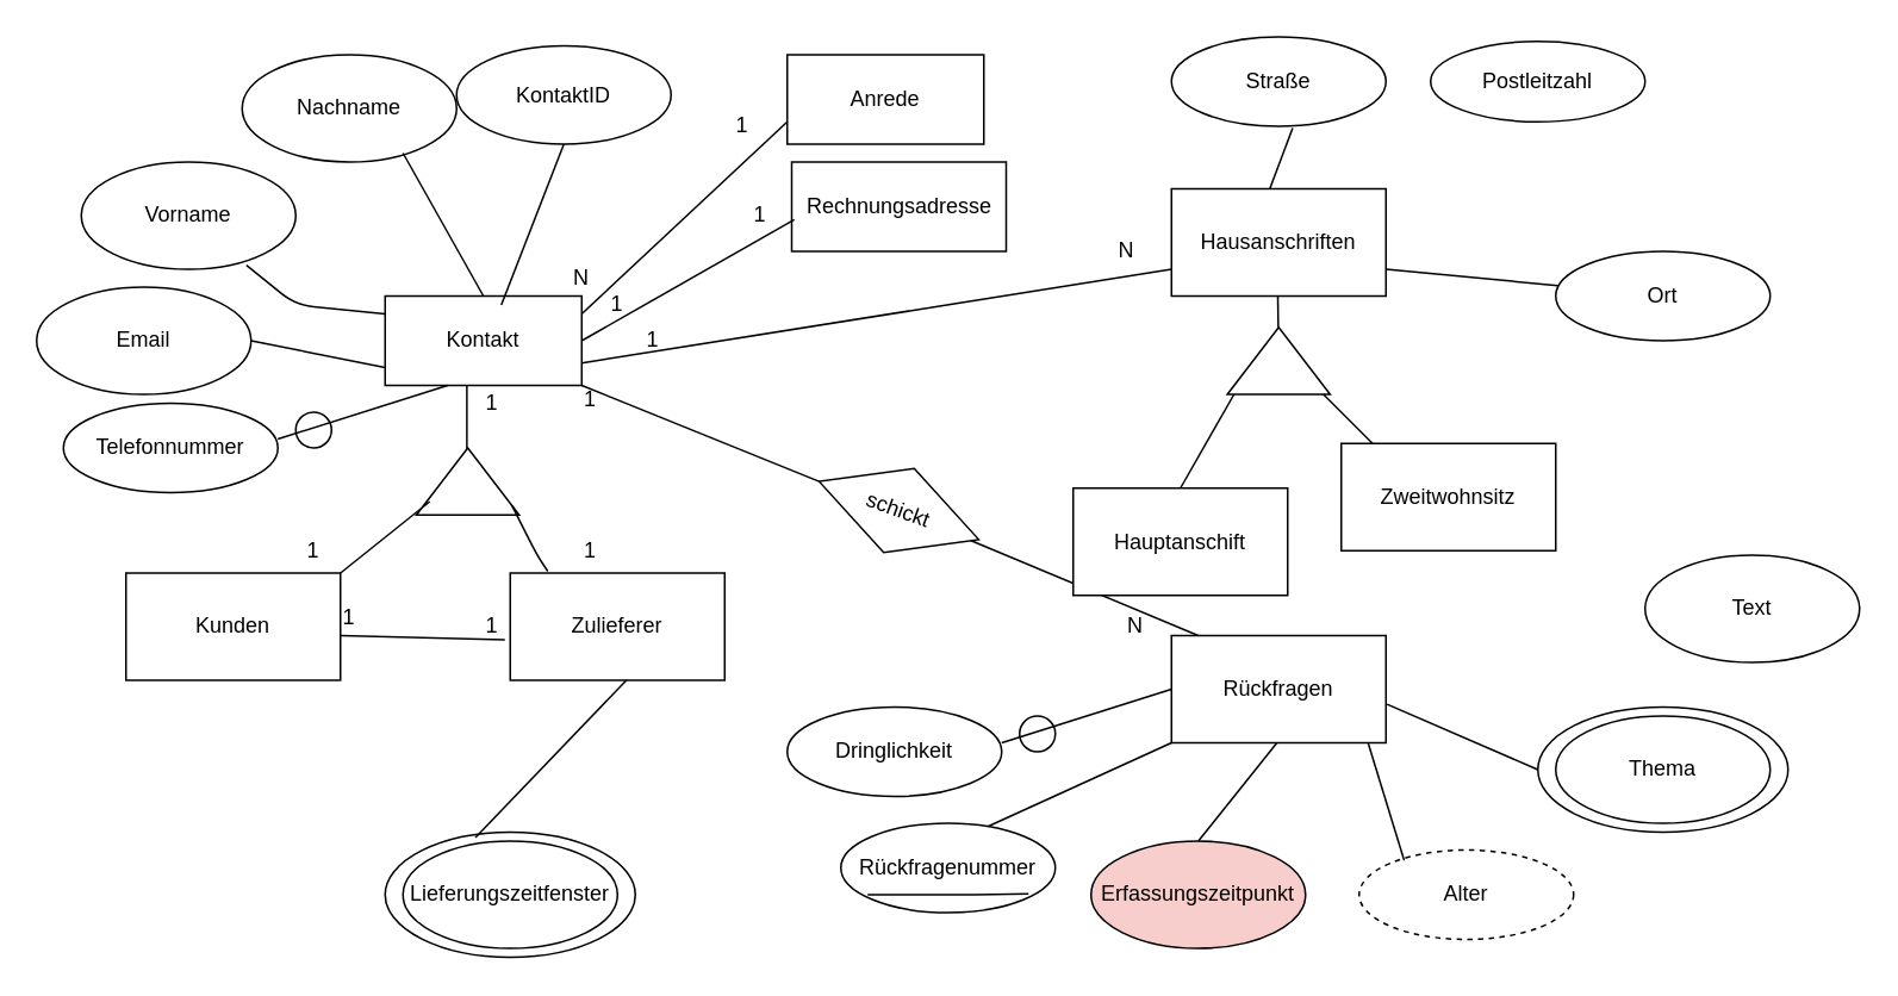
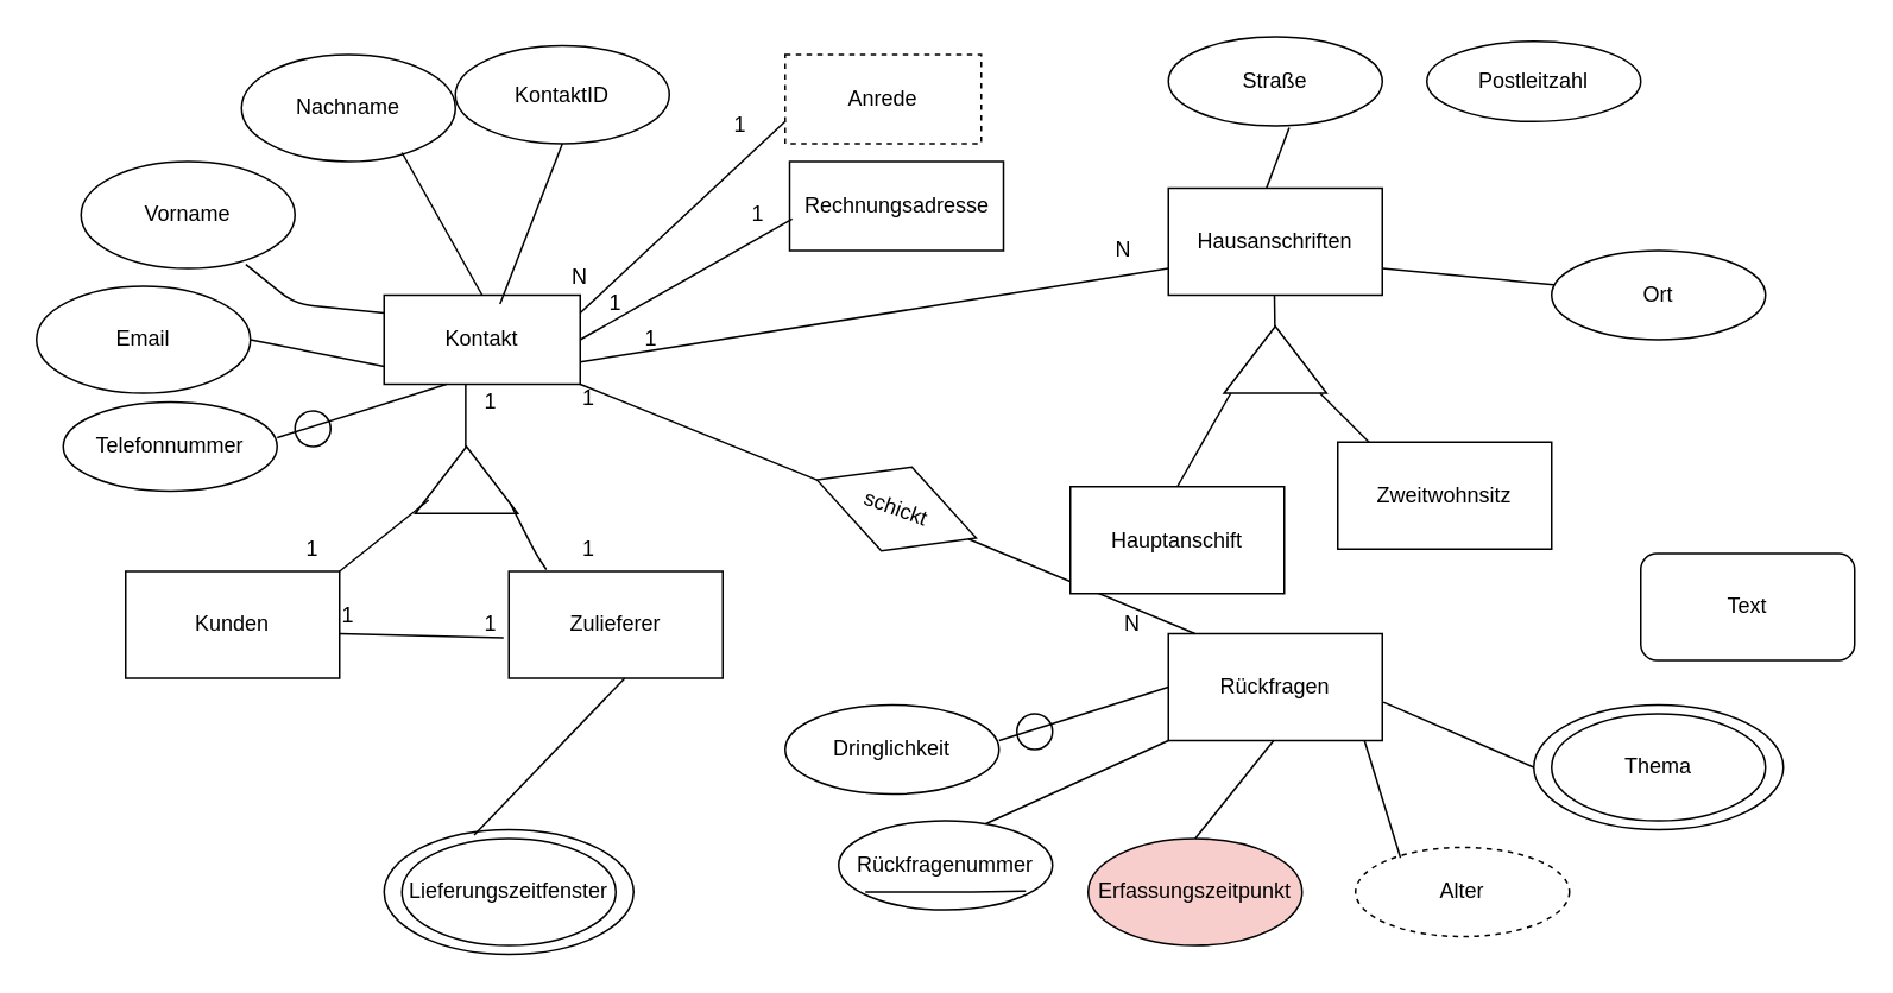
  <mxCell id="0" />
  <mxCell id="1" parent="0" />
  <mxCell id="2" value="Rückfragen" style="rounded=0;whiteSpace=wrap;html=1;" parent="1" vertex="1"><mxGeometry x="655" y="355" width="120" height="60" as="geometry" /></mxCell>
- <mxCell id="3" value="Text" style="ellipse;whiteSpace=wrap;html=1;rounded=0;" parent="1" vertex="1"><mxGeometry x="920" y="310" width="120" height="60" as="geometry" /></mxCell>
+ <mxCell id="3" value="Text" style="whiteSpace=wrap;html=1;rounded=1;" parent="1" vertex="1"><mxGeometry x="920" y="310" width="120" height="60" as="geometry" /></mxCell>
  <mxCell id="4" value="Thema" style="ellipse;whiteSpace=wrap;html=1;rounded=0;" parent="1" vertex="1"><mxGeometry x="870" y="400" width="120" height="60" as="geometry" /></mxCell>
  <mxCell id="5" value="Erfassungszeitpunkt" style="ellipse;whiteSpace=wrap;html=1;rounded=0;fillColor=#f8cecc;" parent="1" vertex="1"><mxGeometry x="610" y="470" width="120" height="60" as="geometry" /></mxCell>
  <mxCell id="6" value="Dringlichkeit" style="ellipse;whiteSpace=wrap;html=1;rounded=0;" parent="1" vertex="1"><mxGeometry x="440" y="395" width="120" height="50" as="geometry" /></mxCell>
  <mxCell id="7" value="" style="endArrow=none;html=1;exitX=1.005;exitY=0.64;exitDx=0;exitDy=0;exitPerimeter=0;" parent="1" edge="1" source="2"><mxGeometry width="50" height="50" relative="1" as="geometry"><mxPoint x="775" y="429.5" as="sourcePoint" /><mxPoint x="860" y="430" as="targetPoint" /></mxGeometry></mxCell>
  <mxCell id="8" value="" style="endArrow=none;html=1;exitX=0.5;exitY=0;exitDx=0;exitDy=0;" parent="1" edge="1" source="5"><mxGeometry width="50" height="50" relative="1" as="geometry"><mxPoint x="714" y="485" as="sourcePoint" /><mxPoint x="714" y="415" as="targetPoint" /><Array as="points" /></mxGeometry></mxCell>
  <mxCell id="9" value="" style="endArrow=none;html=1;exitX=0.667;exitY=0.056;exitDx=0;exitDy=0;exitPerimeter=0;" parent="1" source="10" edge="1"><mxGeometry width="50" height="50" relative="1" as="geometry"><mxPoint x="580" y="485" as="sourcePoint" /><mxPoint x="655" y="415" as="targetPoint" /></mxGeometry></mxCell>
  <mxCell id="10" value="Rückfragenummer" style="ellipse;whiteSpace=wrap;html=1;rounded=0;" parent="1" vertex="1"><mxGeometry x="470" y="460" width="120" height="50" as="geometry" /></mxCell>
  <mxCell id="11" value="" style="endArrow=none;html=1;" parent="1" edge="1"><mxGeometry width="50" height="50" relative="1" as="geometry"><mxPoint x="485" y="500" as="sourcePoint" /><mxPoint x="575" y="499.5" as="targetPoint" /><Array as="points"><mxPoint x="545" y="500" /></Array></mxGeometry></mxCell>
  <mxCell id="12" value="Alter" style="ellipse;whiteSpace=wrap;html=1;strokeColor=#000000;fillColor=none;gradientColor=none;dashed=1;" parent="1" vertex="1"><mxGeometry x="760" y="475" width="120" height="50" as="geometry" /></mxCell>
  <mxCell id="13" value="" style="endArrow=none;html=1;exitX=1;exitY=0.5;exitDx=0;exitDy=0;entryX=0.21;entryY=0.116;entryDx=0;entryDy=0;entryPerimeter=0;" parent="1" target="12" edge="1"><mxGeometry width="50" height="50" relative="1" as="geometry"><mxPoint x="765" y="415" as="sourcePoint" /><mxPoint x="850" y="475" as="targetPoint" /></mxGeometry></mxCell>
  <mxCell id="14" value="" style="ellipse;whiteSpace=wrap;html=1;strokeColor=#000000;fillColor=none;gradientColor=none;" parent="1" vertex="1"><mxGeometry x="860" y="395" width="140" height="70" as="geometry" /></mxCell>
  <mxCell id="15" value="" style="ellipse;whiteSpace=wrap;html=1;aspect=fixed;strokeColor=#000000;fillColor=none;gradientColor=none;" parent="1" vertex="1"><mxGeometry x="570" y="400" width="20" height="20" as="geometry" /></mxCell>
  <mxCell id="16" value="" style="endArrow=none;html=1;entryX=0;entryY=0.5;entryDx=0;entryDy=0;" parent="1" target="2" edge="1"><mxGeometry width="50" height="50" relative="1" as="geometry"><mxPoint x="560" y="415" as="sourcePoint" /><mxPoint x="610" y="365" as="targetPoint" /></mxGeometry></mxCell>
  <mxCell id="17" value="Kontakt" style="rounded=0;whiteSpace=wrap;html=1;strokeColor=#000000;fillColor=none;gradientColor=none;" parent="1" vertex="1"><mxGeometry x="215" y="165" width="110" height="50" as="geometry" /></mxCell>
  <mxCell id="18" value="" style="endArrow=none;html=1;entryX=0;entryY=0.25;entryDx=0;entryDy=0;" parent="1" source="29" edge="1"><mxGeometry width="50" height="50" relative="1" as="geometry"><mxPoint x="550" y="280" as="sourcePoint" /><mxPoint x="670" y="355" as="targetPoint" /></mxGeometry></mxCell>
  <mxCell id="19" value="1" style="text;html=1;strokeColor=none;fillColor=none;align=center;verticalAlign=middle;whiteSpace=wrap;rounded=0;" parent="1" vertex="1"><mxGeometry x="310" y="205" width="40" height="35" as="geometry" /></mxCell>
  <mxCell id="20" value="N" style="text;html=1;strokeColor=none;fillColor=none;align=center;verticalAlign=middle;whiteSpace=wrap;rounded=0;" parent="1" vertex="1"><mxGeometry x="615" y="340" width="40" height="20" as="geometry" /></mxCell>
  <mxCell id="21" value="Email" style="ellipse;whiteSpace=wrap;html=1;rounded=0;fillColor=none;" parent="1" vertex="1"><mxGeometry x="20" y="160" width="120" height="60" as="geometry" /></mxCell>
  <mxCell id="22" value="Vorname" style="ellipse;whiteSpace=wrap;html=1;rounded=0;fillColor=none;" parent="1" vertex="1"><mxGeometry x="45" y="90" width="120" height="60" as="geometry" /></mxCell>
  <mxCell id="23" value="Nachname" style="ellipse;whiteSpace=wrap;html=1;rounded=0;fillColor=none;" parent="1" vertex="1"><mxGeometry x="135" y="30" width="120" height="60" as="geometry" /></mxCell>
  <mxCell id="24" value="" style="endArrow=none;html=1;entryX=0.5;entryY=0;entryDx=0;entryDy=0;" parent="1" target="17" edge="1"><mxGeometry width="50" height="50" relative="1" as="geometry"><mxPoint x="225" y="85" as="sourcePoint" /><mxPoint x="275" y="35" as="targetPoint" /></mxGeometry></mxCell>
  <mxCell id="25" value="" style="endArrow=none;html=1;entryX=0.5;entryY=0;entryDx=0;entryDy=0;exitX=1;exitY=0.5;exitDx=0;exitDy=0;" parent="1" source="21" edge="1"><mxGeometry width="50" height="50" relative="1" as="geometry"><mxPoint x="170" y="125" as="sourcePoint" /><mxPoint x="215" y="205" as="targetPoint" /></mxGeometry></mxCell>
  <mxCell id="26" value="" style="endArrow=none;html=1;entryX=0.5;entryY=0;entryDx=0;entryDy=0;exitX=0.77;exitY=0.963;exitDx=0;exitDy=0;exitPerimeter=0;" parent="1" source="22" edge="1"><mxGeometry width="50" height="50" relative="1" as="geometry"><mxPoint x="140" y="160" as="sourcePoint" /><mxPoint x="215" y="175" as="targetPoint" /><Array as="points"><mxPoint x="165" y="170" /></Array></mxGeometry></mxCell>
- <mxCell id="27" value="Anrede" style="rounded=0;whiteSpace=wrap;html=1;strokeColor=#000000;fillColor=none;gradientColor=none;" parent="1" vertex="1"><mxGeometry x="440" y="30" width="110" height="50" as="geometry" /></mxCell>
+ <mxCell id="27" value="Anrede" style="rounded=0;whiteSpace=wrap;html=1;strokeColor=#000000;fillColor=none;gradientColor=none;dashed=1;" parent="1" vertex="1"><mxGeometry x="440" y="30" width="110" height="50" as="geometry" /></mxCell>
  <mxCell id="28" value="" style="endArrow=none;html=1;entryX=0.5;entryY=0;entryDx=0;entryDy=0;exitX=0;exitY=0.75;exitDx=0;exitDy=0;" parent="1" source="27" edge="1"><mxGeometry width="50" height="50" relative="1" as="geometry"><mxPoint x="280" y="95" as="sourcePoint" /><mxPoint x="325" y="175" as="targetPoint" /></mxGeometry></mxCell>
  <mxCell id="29" value="schickt" style="rhombus;whiteSpace=wrap;html=1;strokeColor=#000000;gradientColor=none;rotation=20;" parent="1" vertex="1"><mxGeometry x="455" y="260" width="95" height="50" as="geometry" /></mxCell>
  <mxCell id="30" value="" style="endArrow=none;html=1;entryX=0;entryY=0.5;entryDx=0;entryDy=0;exitX=1;exitY=1;exitDx=0;exitDy=0;" parent="1" source="17" target="29" edge="1"><mxGeometry width="50" height="50" relative="1" as="geometry"><mxPoint x="485" y="175" as="sourcePoint" /><mxPoint x="670" y="355" as="targetPoint" /></mxGeometry></mxCell>
  <mxCell id="31" value="Telefonnummer" style="ellipse;whiteSpace=wrap;html=1;rounded=0;" parent="1" vertex="1"><mxGeometry x="35" y="225" width="120" height="50" as="geometry" /></mxCell>
  <mxCell id="32" value="" style="ellipse;whiteSpace=wrap;html=1;aspect=fixed;strokeColor=#000000;fillColor=none;gradientColor=none;" parent="1" vertex="1"><mxGeometry x="165" y="230" width="20" height="20" as="geometry" /></mxCell>
  <mxCell id="33" value="" style="endArrow=none;html=1;entryX=0;entryY=0.5;entryDx=0;entryDy=0;" parent="1" edge="1"><mxGeometry width="50" height="50" relative="1" as="geometry"><mxPoint x="155" y="245" as="sourcePoint" /><mxPoint x="250" y="215" as="targetPoint" /></mxGeometry></mxCell>
  <mxCell id="34" value="KontaktID" style="ellipse;whiteSpace=wrap;html=1;strokeColor=#000000;fillColor=#ffffff;gradientColor=none;" parent="1" vertex="1"><mxGeometry x="255" y="25" width="120" height="55" as="geometry" /></mxCell>
  <mxCell id="35" value="" style="endArrow=none;html=1;exitX=0.5;exitY=1;exitDx=0;exitDy=0;" parent="1" source="34" edge="1"><mxGeometry width="50" height="50" relative="1" as="geometry"><mxPoint x="205" y="265" as="sourcePoint" /><mxPoint x="280" y="170" as="targetPoint" /></mxGeometry></mxCell>
  <mxCell id="36" value="1" style="text;html=1;strokeColor=none;fillColor=none;align=center;verticalAlign=middle;whiteSpace=wrap;rounded=0;" parent="1" vertex="1"><mxGeometry x="395" y="60" width="40" height="20" as="geometry" /></mxCell>
  <mxCell id="37" value="N" style="text;html=1;strokeColor=none;fillColor=none;align=center;verticalAlign=middle;whiteSpace=wrap;rounded=0;" parent="1" vertex="1"><mxGeometry x="305" y="145" width="40" height="20" as="geometry" /></mxCell>
  <mxCell id="38" value="" style="endArrow=none;html=1;" parent="1" edge="1"><mxGeometry width="50" height="50" relative="1" as="geometry"><mxPoint x="260.75" y="260" as="sourcePoint" /><mxPoint x="260.75" y="215" as="targetPoint" /></mxGeometry></mxCell>
  <mxCell id="39" value="" style="triangle;whiteSpace=wrap;html=1;strokeColor=#000000;fillColor=#ffffff;gradientColor=none;rotation=-90;" parent="1" vertex="1"><mxGeometry x="242.5" y="240" width="37.5" height="57.5" as="geometry" /></mxCell>
  <mxCell id="40" value="" style="endArrow=none;html=1;" parent="1" edge="1"><mxGeometry width="50" height="50" relative="1" as="geometry"><mxPoint x="177.5" y="330" as="sourcePoint" /><mxPoint x="240" y="280" as="targetPoint" /></mxGeometry></mxCell>
  <mxCell id="41" value="" style="endArrow=none;html=1;entryX=0.141;entryY=0.93;entryDx=0;entryDy=0;entryPerimeter=0;exitX=0.175;exitY=-0.017;exitDx=0;exitDy=0;exitPerimeter=0;" parent="1" target="39" edge="1" source="43"><mxGeometry width="50" height="50" relative="1" as="geometry"><mxPoint x="307.5" y="335" as="sourcePoint" /><mxPoint x="290" y="290" as="targetPoint" /><Array as="points"><mxPoint x="300" y="310" /></Array></mxGeometry></mxCell>
  <mxCell id="42" value="Kunden" style="rounded=0;whiteSpace=wrap;html=1;strokeColor=#000000;fillColor=#ffffff;gradientColor=none;" parent="1" vertex="1"><mxGeometry x="70" y="320" width="120" height="60" as="geometry" /></mxCell>
  <mxCell id="43" value="Zulieferer" style="rounded=0;whiteSpace=wrap;html=1;strokeColor=#000000;fillColor=#ffffff;gradientColor=none;" parent="1" vertex="1"><mxGeometry x="285" y="320" width="120" height="60" as="geometry" /></mxCell>
  <mxCell id="44" value="1" style="text;html=1;strokeColor=none;fillColor=none;align=center;verticalAlign=middle;whiteSpace=wrap;rounded=0;" parent="1" vertex="1"><mxGeometry x="155" y="297.5" width="40" height="20" as="geometry" /></mxCell>
  <mxCell id="45" value="1" style="text;html=1;strokeColor=none;fillColor=none;align=center;verticalAlign=middle;whiteSpace=wrap;rounded=0;" vertex="1" parent="1"><mxGeometry x="310" y="297.5" width="40" height="20" as="geometry" /></mxCell>
  <mxCell id="46" value="1" style="text;html=1;strokeColor=none;fillColor=none;align=center;verticalAlign=middle;whiteSpace=wrap;rounded=0;" vertex="1" parent="1"><mxGeometry x="255" y="215" width="40" height="20" as="geometry" /></mxCell>
  <mxCell id="47" value="" style="endArrow=none;html=1;entryX=-0.025;entryY=0.623;entryDx=0;entryDy=0;entryPerimeter=0;" edge="1" parent="1" target="43"><mxGeometry width="50" height="50" relative="1" as="geometry"><mxPoint x="190" y="355" as="sourcePoint" /><mxPoint x="240" y="305" as="targetPoint" /></mxGeometry></mxCell>
  <mxCell id="48" value="1" style="text;html=1;strokeColor=none;fillColor=none;align=center;verticalAlign=middle;whiteSpace=wrap;rounded=0;" vertex="1" parent="1"><mxGeometry x="175" y="335" width="40" height="20" as="geometry" /></mxCell>
  <mxCell id="49" value="1" style="text;html=1;strokeColor=none;fillColor=none;align=center;verticalAlign=middle;whiteSpace=wrap;rounded=0;" vertex="1" parent="1"><mxGeometry x="255" y="340" width="40" height="20" as="geometry" /></mxCell>
  <mxCell id="50" value="Lieferungszeitfenster" style="ellipse;whiteSpace=wrap;html=1;rounded=0;" vertex="1" parent="1"><mxGeometry x="225" y="470" width="120" height="60" as="geometry" /></mxCell>
  <mxCell id="51" value="" style="ellipse;whiteSpace=wrap;html=1;strokeColor=#000000;fillColor=none;gradientColor=none;" vertex="1" parent="1"><mxGeometry x="215" y="465" width="140" height="70" as="geometry" /></mxCell>
  <mxCell id="52" value="" style="endArrow=none;html=1;exitX=0.361;exitY=0.043;exitDx=0;exitDy=0;exitPerimeter=0;" edge="1" parent="1" source="51"><mxGeometry width="50" height="50" relative="1" as="geometry"><mxPoint x="300" y="430" as="sourcePoint" /><mxPoint x="350" y="380" as="targetPoint" /></mxGeometry></mxCell>
  <mxCell id="53" value="Rechnungsadresse" style="rectangle;whiteSpace=wrap;html=1;strokeColor=#000000;fillColor=#ffffff;gradientColor=none;" vertex="1" parent="1"><mxGeometry x="442.5" y="90" width="120" height="50" as="geometry" /></mxCell>
  <mxCell id="54" value="" style="endArrow=none;html=1;entryX=0.012;entryY=0.644;entryDx=0;entryDy=0;exitX=1;exitY=0.5;exitDx=0;exitDy=0;entryPerimeter=0;" edge="1" parent="1" source="17" target="53"><mxGeometry width="50" height="50" relative="1" as="geometry"><mxPoint x="325" y="200" as="sourcePoint" /><mxPoint x="375" y="150" as="targetPoint" /></mxGeometry></mxCell>
  <mxCell id="55" value="Hausanschriften" style="rounded=0;whiteSpace=wrap;html=1;strokeColor=#000000;fillColor=#ffffff;gradientColor=none;" vertex="1" parent="1"><mxGeometry x="655" y="105" width="120" height="60" as="geometry" /></mxCell>
  <mxCell id="56" value="" style="endArrow=none;html=1;exitX=1;exitY=0.75;exitDx=0;exitDy=0;entryX=0;entryY=0.75;entryDx=0;entryDy=0;" edge="1" parent="1" source="17" target="55"><mxGeometry width="50" height="50" relative="1" as="geometry"><mxPoint x="325" y="202.5" as="sourcePoint" /><mxPoint x="530" y="160" as="targetPoint" /></mxGeometry></mxCell>
  <mxCell id="57" value="Straße" style="ellipse;whiteSpace=wrap;html=1;rounded=0;" vertex="1" parent="1"><mxGeometry x="655" y="20" width="120" height="50" as="geometry" /></mxCell>
  <mxCell id="58" value="Postleitzahl" style="ellipse;whiteSpace=wrap;html=1;rounded=0;" vertex="1" parent="1"><mxGeometry x="800" y="22.5" width="120" height="45" as="geometry" /></mxCell>
  <mxCell id="59" value="" style="endArrow=none;html=1;exitX=1;exitY=0.75;exitDx=0;exitDy=0;" edge="1" parent="1" source="55"><mxGeometry width="50" height="50" relative="1" as="geometry"><mxPoint x="790" y="205" as="sourcePoint" /><mxPoint x="880" y="160" as="targetPoint" /></mxGeometry></mxCell>
  <mxCell id="60" value="Ort" style="ellipse;whiteSpace=wrap;html=1;rounded=0;" vertex="1" parent="1"><mxGeometry x="870" y="140" width="120" height="50" as="geometry" /></mxCell>
  <mxCell id="61" value="N" style="text;html=1;strokeColor=none;fillColor=none;align=center;verticalAlign=middle;whiteSpace=wrap;rounded=0;" vertex="1" parent="1"><mxGeometry x="610" y="130" width="40" height="20" as="geometry" /></mxCell>
  <mxCell id="62" value="1" style="text;html=1;strokeColor=none;fillColor=none;align=center;verticalAlign=middle;whiteSpace=wrap;rounded=0;" vertex="1" parent="1"><mxGeometry x="345" y="180" width="40" height="20" as="geometry" /></mxCell>
  <mxCell id="63" value="" style="endArrow=none;html=1;" edge="1" parent="1"><mxGeometry width="50" height="50" relative="1" as="geometry"><mxPoint x="715" y="200" as="sourcePoint" /><mxPoint x="714.5" y="165" as="targetPoint" /></mxGeometry></mxCell>
  <mxCell id="64" value="" style="triangle;whiteSpace=wrap;html=1;strokeColor=#000000;fillColor=#ffffff;gradientColor=none;rotation=-90;" vertex="1" parent="1"><mxGeometry x="696.25" y="172.5" width="37.5" height="57.5" as="geometry" /></mxCell>
  <mxCell id="65" value="" style="endArrow=none;html=1;entryX=0.565;entryY=1.02;entryDx=0;entryDy=0;entryPerimeter=0;" edge="1" parent="1" target="57"><mxGeometry width="50" height="50" relative="1" as="geometry"><mxPoint x="710" y="105" as="sourcePoint" /><mxPoint x="775.44" y="51.195" as="targetPoint" /></mxGeometry></mxCell>
  <mxCell id="66" value="Hauptanschift" style="rounded=0;whiteSpace=wrap;html=1;strokeColor=#000000;fillColor=#ffffff;gradientColor=none;" vertex="1" parent="1"><mxGeometry x="600" y="272.5" width="120" height="60" as="geometry" /></mxCell>
  <mxCell id="67" value="" style="endArrow=none;html=1;exitX=0.5;exitY=0;exitDx=0;exitDy=0;" edge="1" parent="1" source="66"><mxGeometry width="50" height="50" relative="1" as="geometry"><mxPoint x="633.75" y="270" as="sourcePoint" /><mxPoint x="690" y="220" as="targetPoint" /></mxGeometry></mxCell>
  <mxCell id="68" value="" style="endArrow=none;html=1;" edge="1" parent="1"><mxGeometry width="50" height="50" relative="1" as="geometry"><mxPoint x="770" y="250" as="sourcePoint" /><mxPoint x="740" y="220" as="targetPoint" /><Array as="points" /></mxGeometry></mxCell>
  <mxCell id="69" value="Zweitwohnsitz" style="rounded=0;whiteSpace=wrap;html=1;strokeColor=#000000;fillColor=#ffffff;gradientColor=none;" vertex="1" parent="1"><mxGeometry x="750" y="247.5" width="120" height="60" as="geometry" /></mxCell>
  <mxCell id="70" value="1" style="text;html=1;strokeColor=none;fillColor=none;align=center;verticalAlign=middle;whiteSpace=wrap;rounded=0;" vertex="1" parent="1"><mxGeometry x="405" y="110" width="40" height="20" as="geometry" /></mxCell>
  <mxCell id="71" value="1" style="text;html=1;strokeColor=none;fillColor=none;align=center;verticalAlign=middle;whiteSpace=wrap;rounded=0;" vertex="1" parent="1"><mxGeometry x="325" y="160" width="40" height="20" as="geometry" /></mxCell>
